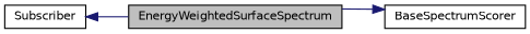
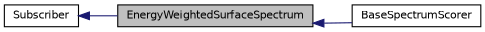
  digraph {
    rankdir=LR
    node [color=black fillcolor=white fontname=Helvetica fontsize=10 shape=record style=filled]
    edge [color=midnightblue dir=back fontname=Helvetica fontsize=10 labelfontname=Helvetica labelfontsize=10 style=solid]
    n1 [fillcolor=grey75 fontcolor=black height=0.2 label=EnergyWeightedSurfaceSpectrum width=0.4]
    n2 [height=0.2 label=BaseSpectrumScorer width=0.4]
    n3 [height=0.2 label=Subscriber width=0.4]
-   n2 -> n1
+   n1 -> n2
    n3 -> n1
  }
